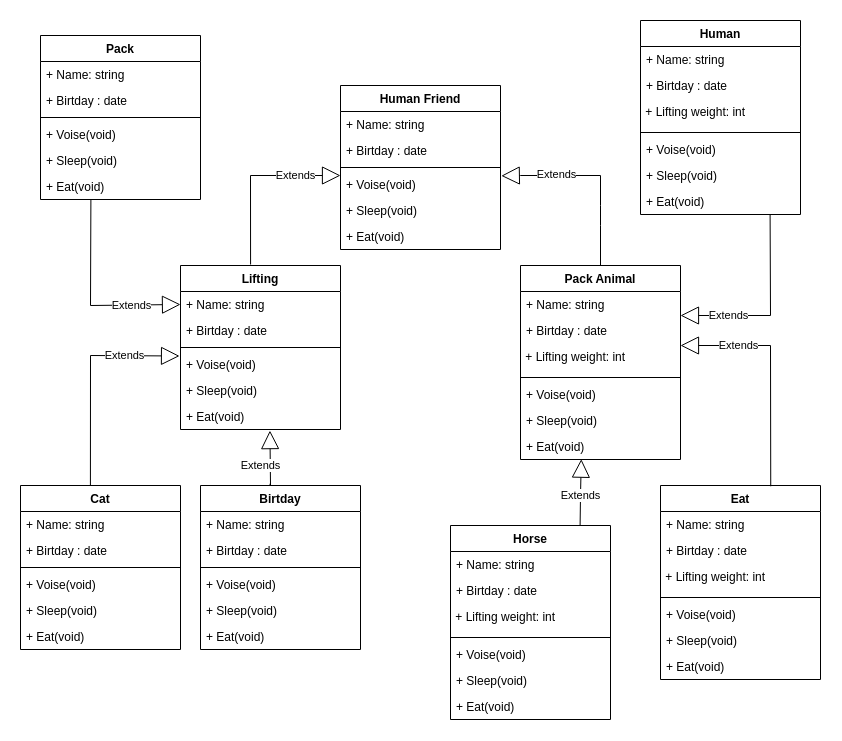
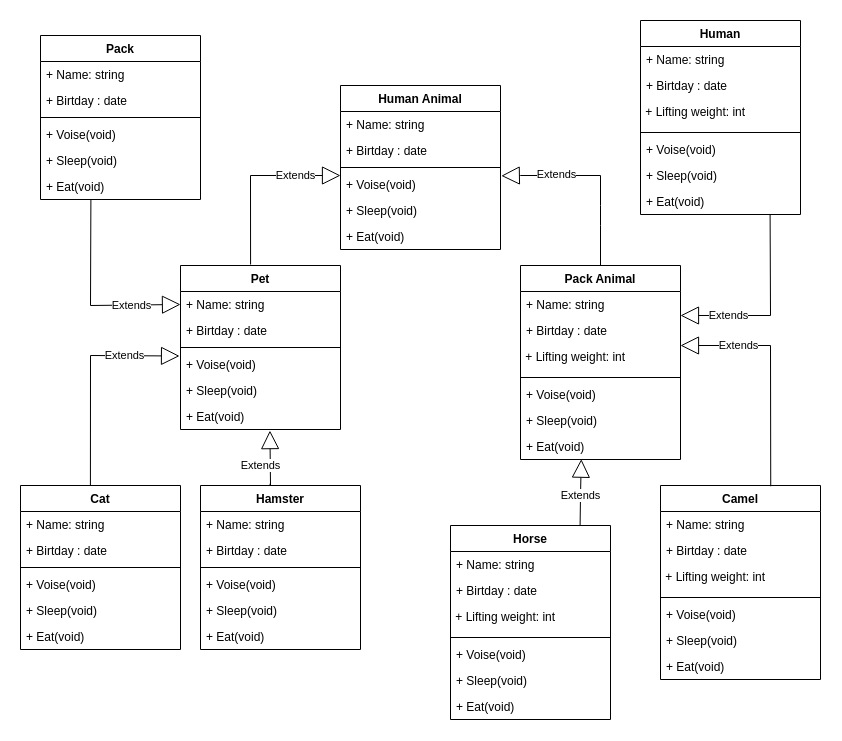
  <mxCell id="0" />
  <mxCell id="1" parent="0" />
- <mxCell id="2" value="Human Friend" style="swimlane;fontStyle=1;align=center;verticalAlign=top;childLayout=stackLayout;horizontal=1;startSize=26;horizontalStack=0;resizeParent=1;resizeParentMax=0;resizeLast=0;collapsible=1;marginBottom=0;" parent="1" vertex="1"><mxGeometry x="340" y="85" width="160" height="164" as="geometry" /></mxCell>
+ <mxCell id="2" value="Human Animal" style="swimlane;fontStyle=1;align=center;verticalAlign=top;childLayout=stackLayout;horizontal=1;startSize=26;horizontalStack=0;resizeParent=1;resizeParentMax=0;resizeLast=0;collapsible=1;marginBottom=0;" parent="1" vertex="1"><mxGeometry x="340" y="85" width="160" height="164" as="geometry" /></mxCell>
  <mxCell id="3" value="+ Name: string" style="text;strokeColor=none;fillColor=none;align=left;verticalAlign=top;spacingLeft=4;spacingRight=4;overflow=hidden;rotatable=0;points=[[0,0.5],[1,0.5]];portConstraint=eastwest;" parent="2" vertex="1"><mxGeometry y="26" width="160" height="26" as="geometry" /></mxCell>
  <mxCell id="4" value="+ Birtday : date" style="text;strokeColor=none;fillColor=none;align=left;verticalAlign=top;spacingLeft=4;spacingRight=4;overflow=hidden;rotatable=0;points=[[0,0.5],[1,0.5]];portConstraint=eastwest;" parent="2" vertex="1"><mxGeometry y="52" width="160" height="26" as="geometry" /></mxCell>
  <mxCell id="5" value="" style="line;strokeWidth=1;fillColor=none;align=left;verticalAlign=middle;spacingTop=-1;spacingLeft=3;spacingRight=3;rotatable=0;labelPosition=right;points=[];portConstraint=eastwest;" parent="2" vertex="1"><mxGeometry y="78" width="160" height="8" as="geometry" /></mxCell>
  <mxCell id="6" value="Extends" style="endArrow=block;endSize=16;endFill=0;html=1;rounded=0;exitX=0.438;exitY=-0.006;exitDx=0;exitDy=0;exitPerimeter=0;" parent="2" source="10" edge="1"><mxGeometry x="0.498" width="160" relative="1" as="geometry"><mxPoint x="-160" y="90" as="sourcePoint" /><mxPoint y="90" as="targetPoint" /><Array as="points"><mxPoint x="-90" y="90" /></Array><mxPoint as="offset" /></mxGeometry></mxCell>
  <mxCell id="7" value="+ Voise(void)" style="text;strokeColor=none;fillColor=none;align=left;verticalAlign=top;spacingLeft=4;spacingRight=4;overflow=hidden;rotatable=0;points=[[0,0.5],[1,0.5]];portConstraint=eastwest;" parent="2" vertex="1"><mxGeometry y="86" width="160" height="26" as="geometry" /></mxCell>
  <mxCell id="8" value="+ Sleep(void)" style="text;strokeColor=none;fillColor=none;align=left;verticalAlign=top;spacingLeft=4;spacingRight=4;overflow=hidden;rotatable=0;points=[[0,0.5],[1,0.5]];portConstraint=eastwest;" parent="2" vertex="1"><mxGeometry y="112" width="160" height="26" as="geometry" /></mxCell>
  <mxCell id="9" value="+ Eat(void)" style="text;strokeColor=none;fillColor=none;align=left;verticalAlign=top;spacingLeft=4;spacingRight=4;overflow=hidden;rotatable=0;points=[[0,0.5],[1,0.5]];portConstraint=eastwest;" parent="2" vertex="1"><mxGeometry y="138" width="160" height="26" as="geometry" /></mxCell>
- <mxCell id="10" value="Lifting" style="swimlane;fontStyle=1;align=center;verticalAlign=top;childLayout=stackLayout;horizontal=1;startSize=26;horizontalStack=0;resizeParent=1;resizeParentMax=0;resizeLast=0;collapsible=1;marginBottom=0;" parent="1" vertex="1"><mxGeometry x="180" y="265" width="160" height="164" as="geometry" /></mxCell>
+ <mxCell id="10" value="Pet" style="swimlane;fontStyle=1;align=center;verticalAlign=top;childLayout=stackLayout;horizontal=1;startSize=26;horizontalStack=0;resizeParent=1;resizeParentMax=0;resizeLast=0;collapsible=1;marginBottom=0;" parent="1" vertex="1"><mxGeometry x="180" y="265" width="160" height="164" as="geometry" /></mxCell>
  <mxCell id="11" value="+ Name: string" style="text;strokeColor=none;fillColor=none;align=left;verticalAlign=top;spacingLeft=4;spacingRight=4;overflow=hidden;rotatable=0;points=[[0,0.5],[1,0.5]];portConstraint=eastwest;" parent="10" vertex="1"><mxGeometry y="26" width="160" height="26" as="geometry" /></mxCell>
  <mxCell id="12" value="+ Birtday : date" style="text;strokeColor=none;fillColor=none;align=left;verticalAlign=top;spacingLeft=4;spacingRight=4;overflow=hidden;rotatable=0;points=[[0,0.5],[1,0.5]];portConstraint=eastwest;" parent="10" vertex="1"><mxGeometry y="52" width="160" height="26" as="geometry" /></mxCell>
  <mxCell id="13" value="" style="line;strokeWidth=1;fillColor=none;align=left;verticalAlign=middle;spacingTop=-1;spacingLeft=3;spacingRight=3;rotatable=0;labelPosition=right;points=[];portConstraint=eastwest;" parent="10" vertex="1"><mxGeometry y="78" width="160" height="8" as="geometry" /></mxCell>
  <mxCell id="14" value="+ Voise(void)" style="text;strokeColor=none;fillColor=none;align=left;verticalAlign=top;spacingLeft=4;spacingRight=4;overflow=hidden;rotatable=0;points=[[0,0.5],[1,0.5]];portConstraint=eastwest;" parent="10" vertex="1"><mxGeometry y="86" width="160" height="26" as="geometry" /></mxCell>
  <mxCell id="15" value="+ Sleep(void)" style="text;strokeColor=none;fillColor=none;align=left;verticalAlign=top;spacingLeft=4;spacingRight=4;overflow=hidden;rotatable=0;points=[[0,0.5],[1,0.5]];portConstraint=eastwest;" parent="10" vertex="1"><mxGeometry y="112" width="160" height="26" as="geometry" /></mxCell>
  <mxCell id="16" value="+ Eat(void)" style="text;strokeColor=none;fillColor=none;align=left;verticalAlign=top;spacingLeft=4;spacingRight=4;overflow=hidden;rotatable=0;points=[[0,0.5],[1,0.5]];portConstraint=eastwest;" parent="10" vertex="1"><mxGeometry y="138" width="160" height="26" as="geometry" /></mxCell>
  <mxCell id="17" value="Pack Animal" style="swimlane;fontStyle=1;align=center;verticalAlign=top;childLayout=stackLayout;horizontal=1;startSize=26;horizontalStack=0;resizeParent=1;resizeParentMax=0;resizeLast=0;collapsible=1;marginBottom=0;" parent="1" vertex="1"><mxGeometry x="520" y="265" width="160" height="194" as="geometry" /></mxCell>
  <mxCell id="18" value="+ Name: string" style="text;strokeColor=none;fillColor=none;align=left;verticalAlign=top;spacingLeft=4;spacingRight=4;overflow=hidden;rotatable=0;points=[[0,0.5],[1,0.5]];portConstraint=eastwest;" parent="17" vertex="1"><mxGeometry y="26" width="160" height="26" as="geometry" /></mxCell>
  <mxCell id="19" value="+ Birtday : date" style="text;strokeColor=none;fillColor=none;align=left;verticalAlign=top;spacingLeft=4;spacingRight=4;overflow=hidden;rotatable=0;points=[[0,0.5],[1,0.5]];portConstraint=eastwest;" parent="17" vertex="1"><mxGeometry y="52" width="160" height="26" as="geometry" /></mxCell>
  <mxCell id="20" value="&amp;nbsp;+ Lifting weight: int" style="text;whiteSpace=wrap;html=1;" parent="17" vertex="1"><mxGeometry y="78" width="160" height="30" as="geometry" /></mxCell>
  <mxCell id="21" value="" style="line;strokeWidth=1;fillColor=none;align=left;verticalAlign=middle;spacingTop=-1;spacingLeft=3;spacingRight=3;rotatable=0;labelPosition=right;points=[];portConstraint=eastwest;" parent="17" vertex="1"><mxGeometry y="108" width="160" height="8" as="geometry" /></mxCell>
  <mxCell id="22" value="+ Voise(void)" style="text;strokeColor=none;fillColor=none;align=left;verticalAlign=top;spacingLeft=4;spacingRight=4;overflow=hidden;rotatable=0;points=[[0,0.5],[1,0.5]];portConstraint=eastwest;" parent="17" vertex="1"><mxGeometry y="116" width="160" height="26" as="geometry" /></mxCell>
  <mxCell id="23" value="+ Sleep(void)" style="text;strokeColor=none;fillColor=none;align=left;verticalAlign=top;spacingLeft=4;spacingRight=4;overflow=hidden;rotatable=0;points=[[0,0.5],[1,0.5]];portConstraint=eastwest;" parent="17" vertex="1"><mxGeometry y="142" width="160" height="26" as="geometry" /></mxCell>
  <mxCell id="24" value="+ Eat(void)" style="text;strokeColor=none;fillColor=none;align=left;verticalAlign=top;spacingLeft=4;spacingRight=4;overflow=hidden;rotatable=0;points=[[0,0.5],[1,0.5]];portConstraint=eastwest;" parent="17" vertex="1"><mxGeometry y="168" width="160" height="26" as="geometry" /></mxCell>
  <mxCell id="25" value="Extends" style="endArrow=block;endSize=16;endFill=0;html=1;rounded=0;entryX=1.005;entryY=0.166;entryDx=0;entryDy=0;entryPerimeter=0;exitX=0.5;exitY=0;exitDx=0;exitDy=0;" parent="1" source="17" target="7" edge="1"><mxGeometry x="0.413" y="-1" width="160" relative="1" as="geometry"><mxPoint x="650" y="285" as="sourcePoint" /><mxPoint x="720" y="135" as="targetPoint" /><Array as="points"><mxPoint x="600" y="225" /><mxPoint x="600" y="205" /><mxPoint x="600" y="175" /><mxPoint x="520" y="175" /></Array><mxPoint as="offset" /></mxGeometry></mxCell>
  <mxCell id="26" value="Pack" style="swimlane;fontStyle=1;align=center;verticalAlign=top;childLayout=stackLayout;horizontal=1;startSize=26;horizontalStack=0;resizeParent=1;resizeParentMax=0;resizeLast=0;collapsible=1;marginBottom=0;" parent="1" vertex="1"><mxGeometry x="40" y="35" width="160" height="164" as="geometry" /></mxCell>
  <mxCell id="27" value="+ Name: string" style="text;strokeColor=none;fillColor=none;align=left;verticalAlign=top;spacingLeft=4;spacingRight=4;overflow=hidden;rotatable=0;points=[[0,0.5],[1,0.5]];portConstraint=eastwest;" parent="26" vertex="1"><mxGeometry y="26" width="160" height="26" as="geometry" /></mxCell>
  <mxCell id="28" value="+ Birtday : date" style="text;strokeColor=none;fillColor=none;align=left;verticalAlign=top;spacingLeft=4;spacingRight=4;overflow=hidden;rotatable=0;points=[[0,0.5],[1,0.5]];portConstraint=eastwest;" parent="26" vertex="1"><mxGeometry y="52" width="160" height="26" as="geometry" /></mxCell>
  <mxCell id="29" value="" style="line;strokeWidth=1;fillColor=none;align=left;verticalAlign=middle;spacingTop=-1;spacingLeft=3;spacingRight=3;rotatable=0;labelPosition=right;points=[];portConstraint=eastwest;" parent="26" vertex="1"><mxGeometry y="78" width="160" height="8" as="geometry" /></mxCell>
  <mxCell id="30" value="+ Voise(void)" style="text;strokeColor=none;fillColor=none;align=left;verticalAlign=top;spacingLeft=4;spacingRight=4;overflow=hidden;rotatable=0;points=[[0,0.5],[1,0.5]];portConstraint=eastwest;" parent="26" vertex="1"><mxGeometry y="86" width="160" height="26" as="geometry" /></mxCell>
  <mxCell id="31" value="+ Sleep(void)" style="text;strokeColor=none;fillColor=none;align=left;verticalAlign=top;spacingLeft=4;spacingRight=4;overflow=hidden;rotatable=0;points=[[0,0.5],[1,0.5]];portConstraint=eastwest;" parent="26" vertex="1"><mxGeometry y="112" width="160" height="26" as="geometry" /></mxCell>
  <mxCell id="32" value="+ Eat(void)" style="text;strokeColor=none;fillColor=none;align=left;verticalAlign=top;spacingLeft=4;spacingRight=4;overflow=hidden;rotatable=0;points=[[0,0.5],[1,0.5]];portConstraint=eastwest;" parent="26" vertex="1"><mxGeometry y="138" width="160" height="26" as="geometry" /></mxCell>
  <mxCell id="33" value="Cat" style="swimlane;fontStyle=1;align=center;verticalAlign=top;childLayout=stackLayout;horizontal=1;startSize=26;horizontalStack=0;resizeParent=1;resizeParentMax=0;resizeLast=0;collapsible=1;marginBottom=0;" parent="1" vertex="1"><mxGeometry x="20" y="485" width="160" height="164" as="geometry" /></mxCell>
  <mxCell id="34" value="+ Name: string" style="text;strokeColor=none;fillColor=none;align=left;verticalAlign=top;spacingLeft=4;spacingRight=4;overflow=hidden;rotatable=0;points=[[0,0.5],[1,0.5]];portConstraint=eastwest;" parent="33" vertex="1"><mxGeometry y="26" width="160" height="26" as="geometry" /></mxCell>
  <mxCell id="35" value="+ Birtday : date" style="text;strokeColor=none;fillColor=none;align=left;verticalAlign=top;spacingLeft=4;spacingRight=4;overflow=hidden;rotatable=0;points=[[0,0.5],[1,0.5]];portConstraint=eastwest;" parent="33" vertex="1"><mxGeometry y="52" width="160" height="26" as="geometry" /></mxCell>
  <mxCell id="36" value="" style="line;strokeWidth=1;fillColor=none;align=left;verticalAlign=middle;spacingTop=-1;spacingLeft=3;spacingRight=3;rotatable=0;labelPosition=right;points=[];portConstraint=eastwest;" parent="33" vertex="1"><mxGeometry y="78" width="160" height="8" as="geometry" /></mxCell>
  <mxCell id="37" value="+ Voise(void)" style="text;strokeColor=none;fillColor=none;align=left;verticalAlign=top;spacingLeft=4;spacingRight=4;overflow=hidden;rotatable=0;points=[[0,0.5],[1,0.5]];portConstraint=eastwest;" parent="33" vertex="1"><mxGeometry y="86" width="160" height="26" as="geometry" /></mxCell>
  <mxCell id="38" value="+ Sleep(void)" style="text;strokeColor=none;fillColor=none;align=left;verticalAlign=top;spacingLeft=4;spacingRight=4;overflow=hidden;rotatable=0;points=[[0,0.5],[1,0.5]];portConstraint=eastwest;" parent="33" vertex="1"><mxGeometry y="112" width="160" height="26" as="geometry" /></mxCell>
  <mxCell id="39" value="+ Eat(void)" style="text;strokeColor=none;fillColor=none;align=left;verticalAlign=top;spacingLeft=4;spacingRight=4;overflow=hidden;rotatable=0;points=[[0,0.5],[1,0.5]];portConstraint=eastwest;" parent="33" vertex="1"><mxGeometry y="138" width="160" height="26" as="geometry" /></mxCell>
- <mxCell id="40" value="Birtday" style="swimlane;fontStyle=1;align=center;verticalAlign=top;childLayout=stackLayout;horizontal=1;startSize=26;horizontalStack=0;resizeParent=1;resizeParentMax=0;resizeLast=0;collapsible=1;marginBottom=0;" parent="1" vertex="1"><mxGeometry x="200" y="485" width="160" height="164" as="geometry" /></mxCell>
+ <mxCell id="40" value="Hamster" style="swimlane;fontStyle=1;align=center;verticalAlign=top;childLayout=stackLayout;horizontal=1;startSize=26;horizontalStack=0;resizeParent=1;resizeParentMax=0;resizeLast=0;collapsible=1;marginBottom=0;" parent="1" vertex="1"><mxGeometry x="200" y="485" width="160" height="164" as="geometry" /></mxCell>
  <mxCell id="41" value="+ Name: string" style="text;strokeColor=none;fillColor=none;align=left;verticalAlign=top;spacingLeft=4;spacingRight=4;overflow=hidden;rotatable=0;points=[[0,0.5],[1,0.5]];portConstraint=eastwest;" parent="40" vertex="1"><mxGeometry y="26" width="160" height="26" as="geometry" /></mxCell>
  <mxCell id="42" value="+ Birtday : date" style="text;strokeColor=none;fillColor=none;align=left;verticalAlign=top;spacingLeft=4;spacingRight=4;overflow=hidden;rotatable=0;points=[[0,0.5],[1,0.5]];portConstraint=eastwest;" parent="40" vertex="1"><mxGeometry y="52" width="160" height="26" as="geometry" /></mxCell>
  <mxCell id="43" value="" style="line;strokeWidth=1;fillColor=none;align=left;verticalAlign=middle;spacingTop=-1;spacingLeft=3;spacingRight=3;rotatable=0;labelPosition=right;points=[];portConstraint=eastwest;" parent="40" vertex="1"><mxGeometry y="78" width="160" height="8" as="geometry" /></mxCell>
  <mxCell id="44" value="+ Voise(void)" style="text;strokeColor=none;fillColor=none;align=left;verticalAlign=top;spacingLeft=4;spacingRight=4;overflow=hidden;rotatable=0;points=[[0,0.5],[1,0.5]];portConstraint=eastwest;" parent="40" vertex="1"><mxGeometry y="86" width="160" height="26" as="geometry" /></mxCell>
  <mxCell id="45" value="+ Sleep(void)" style="text;strokeColor=none;fillColor=none;align=left;verticalAlign=top;spacingLeft=4;spacingRight=4;overflow=hidden;rotatable=0;points=[[0,0.5],[1,0.5]];portConstraint=eastwest;" parent="40" vertex="1"><mxGeometry y="112" width="160" height="26" as="geometry" /></mxCell>
  <mxCell id="46" value="+ Eat(void)" style="text;strokeColor=none;fillColor=none;align=left;verticalAlign=top;spacingLeft=4;spacingRight=4;overflow=hidden;rotatable=0;points=[[0,0.5],[1,0.5]];portConstraint=eastwest;" parent="40" vertex="1"><mxGeometry y="138" width="160" height="26" as="geometry" /></mxCell>
- <mxCell id="47" value="Eat" style="swimlane;fontStyle=1;align=center;verticalAlign=top;childLayout=stackLayout;horizontal=1;startSize=26;horizontalStack=0;resizeParent=1;resizeParentMax=0;resizeLast=0;collapsible=1;marginBottom=0;" parent="1" vertex="1"><mxGeometry x="660" y="485" width="160" height="194" as="geometry" /></mxCell>
+ <mxCell id="47" value="Camel" style="swimlane;fontStyle=1;align=center;verticalAlign=top;childLayout=stackLayout;horizontal=1;startSize=26;horizontalStack=0;resizeParent=1;resizeParentMax=0;resizeLast=0;collapsible=1;marginBottom=0;" parent="1" vertex="1"><mxGeometry x="660" y="485" width="160" height="194" as="geometry" /></mxCell>
  <mxCell id="48" value="+ Name: string" style="text;strokeColor=none;fillColor=none;align=left;verticalAlign=top;spacingLeft=4;spacingRight=4;overflow=hidden;rotatable=0;points=[[0,0.5],[1,0.5]];portConstraint=eastwest;" parent="47" vertex="1"><mxGeometry y="26" width="160" height="26" as="geometry" /></mxCell>
  <mxCell id="49" value="+ Birtday : date" style="text;strokeColor=none;fillColor=none;align=left;verticalAlign=top;spacingLeft=4;spacingRight=4;overflow=hidden;rotatable=0;points=[[0,0.5],[1,0.5]];portConstraint=eastwest;" parent="47" vertex="1"><mxGeometry y="52" width="160" height="26" as="geometry" /></mxCell>
  <mxCell id="50" value="&amp;nbsp;+ Lifting weight: int" style="text;whiteSpace=wrap;html=1;" parent="47" vertex="1"><mxGeometry y="78" width="160" height="30" as="geometry" /></mxCell>
  <mxCell id="51" value="" style="line;strokeWidth=1;fillColor=none;align=left;verticalAlign=middle;spacingTop=-1;spacingLeft=3;spacingRight=3;rotatable=0;labelPosition=right;points=[];portConstraint=eastwest;" parent="47" vertex="1"><mxGeometry y="108" width="160" height="8" as="geometry" /></mxCell>
  <mxCell id="52" value="+ Voise(void)" style="text;strokeColor=none;fillColor=none;align=left;verticalAlign=top;spacingLeft=4;spacingRight=4;overflow=hidden;rotatable=0;points=[[0,0.5],[1,0.5]];portConstraint=eastwest;" parent="47" vertex="1"><mxGeometry y="116" width="160" height="26" as="geometry" /></mxCell>
  <mxCell id="53" value="+ Sleep(void)" style="text;strokeColor=none;fillColor=none;align=left;verticalAlign=top;spacingLeft=4;spacingRight=4;overflow=hidden;rotatable=0;points=[[0,0.5],[1,0.5]];portConstraint=eastwest;" parent="47" vertex="1"><mxGeometry y="142" width="160" height="26" as="geometry" /></mxCell>
  <mxCell id="54" value="+ Eat(void)" style="text;strokeColor=none;fillColor=none;align=left;verticalAlign=top;spacingLeft=4;spacingRight=4;overflow=hidden;rotatable=0;points=[[0,0.5],[1,0.5]];portConstraint=eastwest;" parent="47" vertex="1"><mxGeometry y="168" width="160" height="26" as="geometry" /></mxCell>
  <mxCell id="55" value="Horse" style="swimlane;fontStyle=1;align=center;verticalAlign=top;childLayout=stackLayout;horizontal=1;startSize=26;horizontalStack=0;resizeParent=1;resizeParentMax=0;resizeLast=0;collapsible=1;marginBottom=0;" parent="1" vertex="1"><mxGeometry x="450" y="525" width="160" height="194" as="geometry" /></mxCell>
  <mxCell id="56" value="+ Name: string" style="text;strokeColor=none;fillColor=none;align=left;verticalAlign=top;spacingLeft=4;spacingRight=4;overflow=hidden;rotatable=0;points=[[0,0.5],[1,0.5]];portConstraint=eastwest;" parent="55" vertex="1"><mxGeometry y="26" width="160" height="26" as="geometry" /></mxCell>
  <mxCell id="57" value="+ Birtday : date" style="text;strokeColor=none;fillColor=none;align=left;verticalAlign=top;spacingLeft=4;spacingRight=4;overflow=hidden;rotatable=0;points=[[0,0.5],[1,0.5]];portConstraint=eastwest;" parent="55" vertex="1"><mxGeometry y="52" width="160" height="26" as="geometry" /></mxCell>
  <mxCell id="58" value="&amp;nbsp;+ Lifting weight: int" style="text;whiteSpace=wrap;html=1;" parent="55" vertex="1"><mxGeometry y="78" width="160" height="30" as="geometry" /></mxCell>
  <mxCell id="59" value="" style="line;strokeWidth=1;fillColor=none;align=left;verticalAlign=middle;spacingTop=-1;spacingLeft=3;spacingRight=3;rotatable=0;labelPosition=right;points=[];portConstraint=eastwest;" parent="55" vertex="1"><mxGeometry y="108" width="160" height="8" as="geometry" /></mxCell>
  <mxCell id="60" value="+ Voise(void)" style="text;strokeColor=none;fillColor=none;align=left;verticalAlign=top;spacingLeft=4;spacingRight=4;overflow=hidden;rotatable=0;points=[[0,0.5],[1,0.5]];portConstraint=eastwest;" parent="55" vertex="1"><mxGeometry y="116" width="160" height="26" as="geometry" /></mxCell>
  <mxCell id="61" value="+ Sleep(void)" style="text;strokeColor=none;fillColor=none;align=left;verticalAlign=top;spacingLeft=4;spacingRight=4;overflow=hidden;rotatable=0;points=[[0,0.5],[1,0.5]];portConstraint=eastwest;" parent="55" vertex="1"><mxGeometry y="142" width="160" height="26" as="geometry" /></mxCell>
  <mxCell id="62" value="+ Eat(void)" style="text;strokeColor=none;fillColor=none;align=left;verticalAlign=top;spacingLeft=4;spacingRight=4;overflow=hidden;rotatable=0;points=[[0,0.5],[1,0.5]];portConstraint=eastwest;" parent="55" vertex="1"><mxGeometry y="168" width="160" height="26" as="geometry" /></mxCell>
  <mxCell id="63" value="Human" style="swimlane;fontStyle=1;align=center;verticalAlign=top;childLayout=stackLayout;horizontal=1;startSize=26;horizontalStack=0;resizeParent=1;resizeParentMax=0;resizeLast=0;collapsible=1;marginBottom=0;" parent="1" vertex="1"><mxGeometry x="640" y="20" width="160" height="194" as="geometry" /></mxCell>
  <mxCell id="64" value="+ Name: string" style="text;strokeColor=none;fillColor=none;align=left;verticalAlign=top;spacingLeft=4;spacingRight=4;overflow=hidden;rotatable=0;points=[[0,0.5],[1,0.5]];portConstraint=eastwest;" parent="63" vertex="1"><mxGeometry y="26" width="160" height="26" as="geometry" /></mxCell>
  <mxCell id="65" value="+ Birtday : date" style="text;strokeColor=none;fillColor=none;align=left;verticalAlign=top;spacingLeft=4;spacingRight=4;overflow=hidden;rotatable=0;points=[[0,0.5],[1,0.5]];portConstraint=eastwest;" parent="63" vertex="1"><mxGeometry y="52" width="160" height="26" as="geometry" /></mxCell>
  <mxCell id="66" value="&amp;nbsp;+ Lifting weight: int" style="text;whiteSpace=wrap;html=1;" parent="63" vertex="1"><mxGeometry y="78" width="160" height="30" as="geometry" /></mxCell>
  <mxCell id="67" value="" style="line;strokeWidth=1;fillColor=none;align=left;verticalAlign=middle;spacingTop=-1;spacingLeft=3;spacingRight=3;rotatable=0;labelPosition=right;points=[];portConstraint=eastwest;" parent="63" vertex="1"><mxGeometry y="108" width="160" height="8" as="geometry" /></mxCell>
  <mxCell id="68" value="+ Voise(void)" style="text;strokeColor=none;fillColor=none;align=left;verticalAlign=top;spacingLeft=4;spacingRight=4;overflow=hidden;rotatable=0;points=[[0,0.5],[1,0.5]];portConstraint=eastwest;" parent="63" vertex="1"><mxGeometry y="116" width="160" height="26" as="geometry" /></mxCell>
  <mxCell id="69" value="+ Sleep(void)" style="text;strokeColor=none;fillColor=none;align=left;verticalAlign=top;spacingLeft=4;spacingRight=4;overflow=hidden;rotatable=0;points=[[0,0.5],[1,0.5]];portConstraint=eastwest;" parent="63" vertex="1"><mxGeometry y="142" width="160" height="26" as="geometry" /></mxCell>
  <mxCell id="70" value="+ Eat(void)" style="text;strokeColor=none;fillColor=none;align=left;verticalAlign=top;spacingLeft=4;spacingRight=4;overflow=hidden;rotatable=0;points=[[0,0.5],[1,0.5]];portConstraint=eastwest;" parent="63" vertex="1"><mxGeometry y="168" width="160" height="26" as="geometry" /></mxCell>
  <mxCell id="71" value="Extends" style="endArrow=block;endSize=16;endFill=0;html=1;rounded=0;entryX=0;entryY=0.5;entryDx=0;entryDy=0;exitX=0.315;exitY=1.014;exitDx=0;exitDy=0;exitPerimeter=0;" parent="1" source="32" target="11" edge="1"><mxGeometry x="0.498" width="160" relative="1" as="geometry"><mxPoint x="60.08" y="354.016" as="sourcePoint" /><mxPoint x="150" y="265" as="targetPoint" /><Array as="points"><mxPoint x="90" y="305" /></Array><mxPoint as="offset" /></mxGeometry></mxCell>
  <mxCell id="72" value="Extends" style="endArrow=block;endSize=16;endFill=0;html=1;rounded=0;exitX=0.437;exitY=-0.003;exitDx=0;exitDy=0;exitPerimeter=0;entryX=-0.006;entryY=0.173;entryDx=0;entryDy=0;entryPerimeter=0;" parent="1" source="33" target="14" edge="1"><mxGeometry x="0.498" width="160" relative="1" as="geometry"><mxPoint x="75.08" y="444.016" as="sourcePoint" /><mxPoint x="165" y="355" as="targetPoint" /><Array as="points"><mxPoint x="90" y="355" /></Array><mxPoint as="offset" /></mxGeometry></mxCell>
  <mxCell id="73" value="Extends" style="endArrow=block;endSize=16;endFill=0;html=1;rounded=0;exitX=0.433;exitY=-0.01;exitDx=0;exitDy=0;exitPerimeter=0;entryX=0.559;entryY=1.042;entryDx=0;entryDy=0;entryPerimeter=0;" parent="1" source="40" target="16" edge="1"><mxGeometry x="-0.228" y="10" width="160" relative="1" as="geometry"><mxPoint x="280.08" y="294.016" as="sourcePoint" /><mxPoint x="430" y="455" as="targetPoint" /><Array as="points"><mxPoint x="270" y="485" /></Array><mxPoint as="offset" /></mxGeometry></mxCell>
  <mxCell id="74" value="Extends" style="endArrow=block;endSize=16;endFill=0;html=1;rounded=0;entryX=1;entryY=0.923;entryDx=0;entryDy=0;entryPerimeter=0;exitX=0.81;exitY=1.005;exitDx=0;exitDy=0;exitPerimeter=0;" parent="1" source="70" target="18" edge="1"><mxGeometry x="0.498" width="160" relative="1" as="geometry"><mxPoint x="720.08" y="338.016" as="sourcePoint" /><mxPoint x="810" y="249" as="targetPoint" /><Array as="points"><mxPoint x="770" y="315" /></Array><mxPoint as="offset" /></mxGeometry></mxCell>
  <mxCell id="75" value="Extends" style="endArrow=block;endSize=16;endFill=0;html=1;rounded=0;exitX=0.689;exitY=0.004;exitDx=0;exitDy=0;exitPerimeter=0;" parent="1" source="47" edge="1"><mxGeometry x="0.498" width="160" relative="1" as="geometry"><mxPoint x="750.08" y="428.996" as="sourcePoint" /><mxPoint x="680" y="345" as="targetPoint" /><Array as="points"><mxPoint x="770" y="345" /><mxPoint x="680" y="345" /></Array><mxPoint as="offset" /></mxGeometry></mxCell>
  <mxCell id="76" value="Extends" style="endArrow=block;endSize=16;endFill=0;html=1;rounded=0;exitX=0.81;exitY=-0.001;exitDx=0;exitDy=0;exitPerimeter=0;entryX=0.38;entryY=0.988;entryDx=0;entryDy=0;entryPerimeter=0;" parent="1" source="55" target="24" edge="1"><mxGeometry x="-0.099" width="160" relative="1" as="geometry"><mxPoint x="490.08" y="564.016" as="sourcePoint" /><mxPoint x="580" y="475" as="targetPoint" /><Array as="points"><mxPoint x="580" y="495" /></Array><mxPoint as="offset" /></mxGeometry></mxCell>
